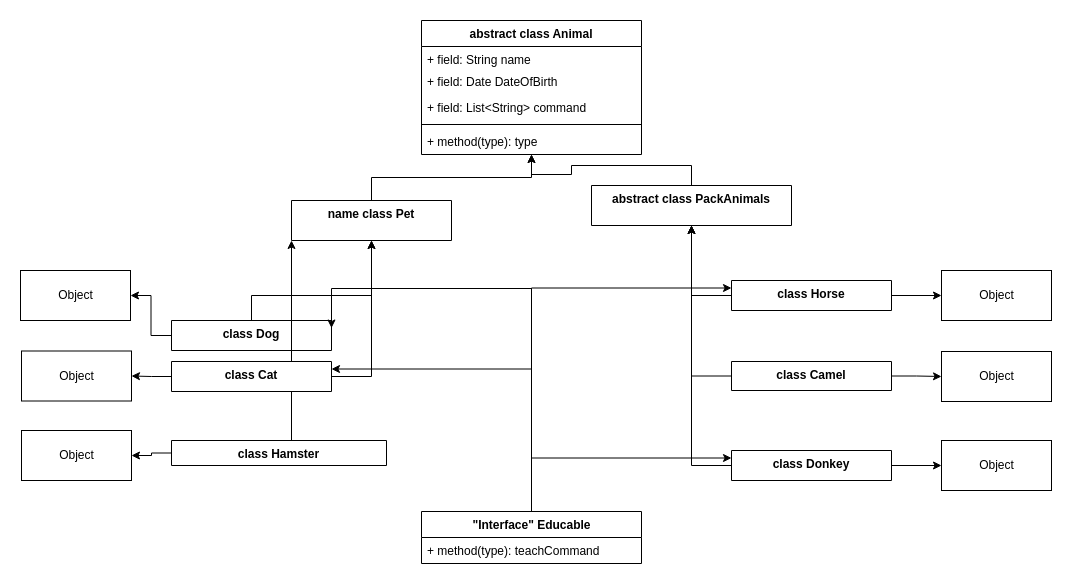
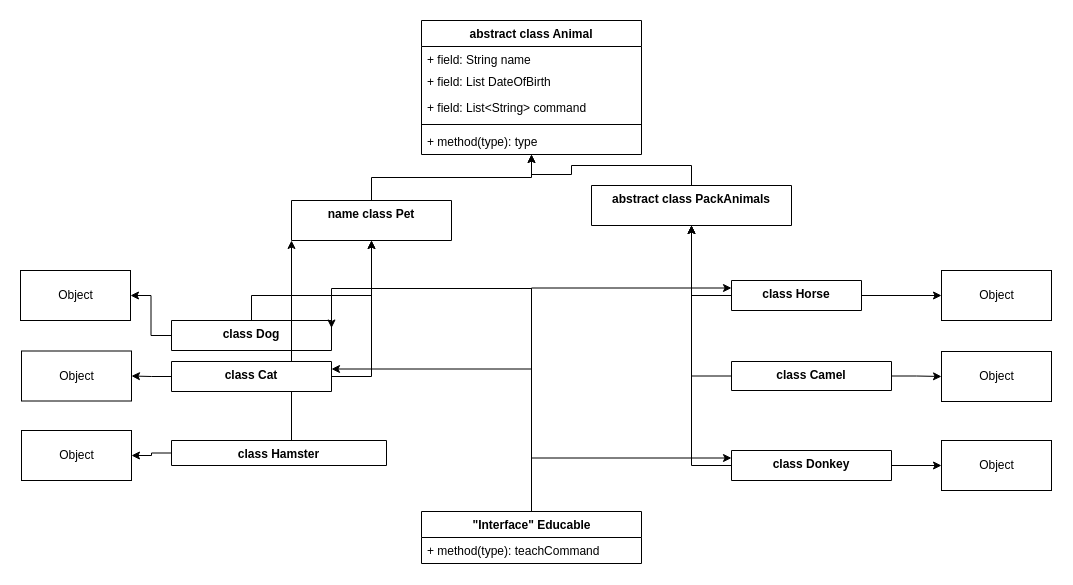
  <mxCell id="0" />
  <mxCell id="1" parent="0" />
  <mxCell id="2" value="abstract class Animal" style="swimlane;fontStyle=1;align=center;verticalAlign=top;childLayout=stackLayout;horizontal=1;startSize=26;horizontalStack=0;resizeParent=1;resizeParentMax=0;resizeLast=0;collapsible=1;marginBottom=0;strokeColor=default;movable=1;resizable=1;rotatable=1;deletable=1;editable=1;connectable=1;" parent="1" vertex="1"><mxGeometry x="421" y="20" width="220" height="134" as="geometry"><mxRectangle x="320" y="120" width="120" height="40" as="alternateBounds" /></mxGeometry></mxCell>
  <mxCell id="3" value="+ field: String name" style="text;strokeColor=none;fillColor=none;align=left;verticalAlign=top;spacingLeft=4;spacingRight=4;overflow=hidden;rotatable=0;points=[[0,0.5],[1,0.5]];portConstraint=eastwest;" parent="2" vertex="1"><mxGeometry y="26" width="220" height="22" as="geometry" /></mxCell>
- <mxCell id="4" value="+ field: Date DateOfBirth" style="text;strokeColor=none;fillColor=none;align=left;verticalAlign=top;spacingLeft=4;spacingRight=4;overflow=hidden;rotatable=0;points=[[0,0.5],[1,0.5]];portConstraint=eastwest;" parent="2" vertex="1"><mxGeometry y="48" width="220" height="26" as="geometry" /></mxCell>
+ <mxCell id="4" value="+ field: List DateOfBirth" style="text;strokeColor=none;fillColor=none;align=left;verticalAlign=top;spacingLeft=4;spacingRight=4;overflow=hidden;rotatable=0;points=[[0,0.5],[1,0.5]];portConstraint=eastwest;" parent="2" vertex="1"><mxGeometry y="48" width="220" height="26" as="geometry" /></mxCell>
  <mxCell id="5" value="+ field: List&lt;String&gt; command" style="text;strokeColor=none;fillColor=none;align=left;verticalAlign=top;spacingLeft=4;spacingRight=4;overflow=hidden;rotatable=0;points=[[0,0.5],[1,0.5]];portConstraint=eastwest;" vertex="1" parent="2"><mxGeometry y="74" width="220" height="26" as="geometry" /></mxCell>
  <mxCell id="6" value="" style="line;strokeWidth=1;fillColor=none;align=left;verticalAlign=middle;spacingTop=-1;spacingLeft=3;spacingRight=3;rotatable=0;labelPosition=right;points=[];portConstraint=eastwest;strokeColor=inherit;" parent="2" vertex="1"><mxGeometry y="100" width="220" height="8" as="geometry" /></mxCell>
  <mxCell id="7" value="+ method(type): type" style="text;strokeColor=none;fillColor=none;align=left;verticalAlign=top;spacingLeft=4;spacingRight=4;overflow=hidden;rotatable=0;points=[[0,0.5],[1,0.5]];portConstraint=eastwest;" parent="2" vertex="1"><mxGeometry y="108" width="220" height="26" as="geometry" /></mxCell>
  <mxCell id="8" style="edgeStyle=orthogonalEdgeStyle;rounded=0;orthogonalLoop=1;jettySize=auto;html=1;" parent="1" source="9" target="2" edge="1"><mxGeometry relative="1" as="geometry" /></mxCell>
  <mxCell id="9" value="name class Pet&#10;" style="swimlane;fontStyle=1;align=center;verticalAlign=top;childLayout=stackLayout;horizontal=1;startSize=50;horizontalStack=0;resizeParent=1;resizeParentMax=0;resizeLast=0;collapsible=1;marginBottom=0;" parent="1" vertex="1"><mxGeometry x="291" y="200" width="160" height="40" as="geometry" /></mxCell>
  <mxCell id="10" style="edgeStyle=orthogonalEdgeStyle;rounded=0;orthogonalLoop=1;jettySize=auto;html=1;" parent="1" source="11" target="2" edge="1"><mxGeometry relative="1" as="geometry" /></mxCell>
  <mxCell id="11" value="abstract class PackAnimals" style="swimlane;fontStyle=1;align=center;verticalAlign=top;childLayout=stackLayout;horizontal=1;startSize=40;horizontalStack=0;resizeParent=1;resizeParentMax=0;resizeLast=0;collapsible=1;marginBottom=0;" parent="1" vertex="1"><mxGeometry x="591" y="185" width="200" height="40" as="geometry" /></mxCell>
  <mxCell id="12" style="edgeStyle=orthogonalEdgeStyle;rounded=0;orthogonalLoop=1;jettySize=auto;html=1;fontFamily=Helvetica;fontSize=12;fontColor=default;" edge="1" parent="1" source="14" target="9"><mxGeometry relative="1" as="geometry"><Array as="points"><mxPoint x="371" y="295" /></Array></mxGeometry></mxCell>
  <mxCell id="13" value="" style="edgeStyle=orthogonalEdgeStyle;rounded=0;orthogonalLoop=1;jettySize=auto;html=1;fontFamily=Helvetica;fontSize=12;fontColor=default;" edge="1" parent="1" source="14" target="27"><mxGeometry relative="1" as="geometry" /></mxCell>
  <mxCell id="14" value="class Dog" style="swimlane;fontStyle=1;align=center;verticalAlign=top;childLayout=stackLayout;horizontal=1;startSize=34;horizontalStack=0;resizeParent=1;resizeParentMax=0;resizeLast=0;collapsible=1;marginBottom=0;" parent="1" vertex="1"><mxGeometry x="171" y="320" width="160" height="30" as="geometry" /></mxCell>
  <mxCell id="15" style="edgeStyle=orthogonalEdgeStyle;rounded=0;orthogonalLoop=1;jettySize=auto;html=1;fontFamily=Helvetica;fontSize=12;fontColor=default;" edge="1" parent="1" source="17" target="9"><mxGeometry relative="1" as="geometry"><Array as="points"><mxPoint x="371" y="455" /></Array></mxGeometry></mxCell>
  <mxCell id="16" value="" style="edgeStyle=orthogonalEdgeStyle;rounded=0;orthogonalLoop=1;jettySize=auto;html=1;fontFamily=Helvetica;fontSize=12;fontColor=default;" edge="1" parent="1" source="17" target="29"><mxGeometry relative="1" as="geometry" /></mxCell>
  <mxCell id="17" value="class Hamster" style="swimlane;fontStyle=1;align=center;verticalAlign=top;childLayout=stackLayout;horizontal=1;startSize=30;horizontalStack=0;resizeParent=1;resizeParentMax=0;resizeLast=0;collapsible=1;marginBottom=0;" parent="1" vertex="1"><mxGeometry x="171" y="440" width="215" height="25" as="geometry" /></mxCell>
  <mxCell id="18" value="" style="edgeStyle=orthogonalEdgeStyle;rounded=0;orthogonalLoop=1;jettySize=auto;html=1;fontFamily=Helvetica;fontSize=12;fontColor=default;" edge="1" parent="1" source="20" target="30"><mxGeometry relative="1" as="geometry" /></mxCell>
  <mxCell id="19" style="edgeStyle=orthogonalEdgeStyle;rounded=0;orthogonalLoop=1;jettySize=auto;html=1;fontFamily=Helvetica;fontSize=12;fontColor=default;" edge="1" parent="1" source="20" target="11"><mxGeometry relative="1" as="geometry"><Array as="points"><mxPoint x="691" y="295" /></Array></mxGeometry></mxCell>
- <mxCell id="20" value="class Horse" style="swimlane;fontStyle=1;align=center;verticalAlign=top;childLayout=stackLayout;horizontal=1;startSize=34;horizontalStack=0;resizeParent=1;resizeParentMax=0;resizeLast=0;collapsible=1;marginBottom=0;" parent="1" vertex="1"><mxGeometry x="731" y="280" width="160" height="30" as="geometry" /></mxCell>
+ <mxCell id="20" value="class Horse" style="swimlane;fontStyle=1;align=center;verticalAlign=top;childLayout=stackLayout;horizontal=1;startSize=34;horizontalStack=0;resizeParent=1;resizeParentMax=0;resizeLast=0;collapsible=1;marginBottom=0;" parent="1" vertex="1"><mxGeometry x="731" y="280" width="130" height="30" as="geometry" /></mxCell>
  <mxCell id="21" value="" style="edgeStyle=orthogonalEdgeStyle;rounded=0;orthogonalLoop=1;jettySize=auto;html=1;fontFamily=Helvetica;fontSize=12;fontColor=default;" edge="1" parent="1" source="23" target="31"><mxGeometry relative="1" as="geometry" /></mxCell>
  <mxCell id="22" style="edgeStyle=orthogonalEdgeStyle;rounded=0;orthogonalLoop=1;jettySize=auto;html=1;fontFamily=Helvetica;fontSize=12;fontColor=default;" edge="1" parent="1" source="23" target="11"><mxGeometry relative="1" as="geometry"><Array as="points"><mxPoint x="691" y="376" /></Array></mxGeometry></mxCell>
  <mxCell id="23" value="class Camel" style="swimlane;fontStyle=1;align=center;verticalAlign=top;childLayout=stackLayout;horizontal=1;startSize=49;horizontalStack=0;resizeParent=1;resizeParentMax=0;resizeLast=0;collapsible=1;marginBottom=0;" parent="1" vertex="1"><mxGeometry x="731" y="361" width="160" height="29" as="geometry" /></mxCell>
  <mxCell id="24" value="" style="edgeStyle=orthogonalEdgeStyle;rounded=0;orthogonalLoop=1;jettySize=auto;html=1;fontFamily=Helvetica;fontSize=12;fontColor=default;" edge="1" parent="1" source="26" target="32"><mxGeometry relative="1" as="geometry" /></mxCell>
  <mxCell id="25" style="edgeStyle=orthogonalEdgeStyle;rounded=0;orthogonalLoop=1;jettySize=auto;html=1;fontFamily=Helvetica;fontSize=12;fontColor=default;" edge="1" parent="1" source="26" target="11"><mxGeometry relative="1" as="geometry"><Array as="points"><mxPoint x="691" y="465" /></Array></mxGeometry></mxCell>
  <mxCell id="26" value="class Donkey" style="swimlane;fontStyle=1;align=center;verticalAlign=top;childLayout=stackLayout;horizontal=1;startSize=40;horizontalStack=0;resizeParent=1;resizeParentMax=0;resizeLast=0;collapsible=1;marginBottom=0;" parent="1" vertex="1"><mxGeometry x="731" y="450" width="160" height="30" as="geometry" /></mxCell>
  <mxCell id="27" value="Object" style="html=1;strokeColor=default;" parent="1" vertex="1"><mxGeometry x="20" y="270" width="110" height="50" as="geometry" /></mxCell>
  <mxCell id="28" value="Object" style="html=1;strokeColor=default;" parent="1" vertex="1"><mxGeometry x="21" y="350.5" width="110" height="50" as="geometry" /></mxCell>
  <mxCell id="29" value="Object" style="html=1;strokeColor=default;" parent="1" vertex="1"><mxGeometry x="21" y="430" width="110" height="50" as="geometry" /></mxCell>
  <mxCell id="30" value="Object" style="html=1;strokeColor=default;" parent="1" vertex="1"><mxGeometry x="941" y="270" width="110" height="50" as="geometry" /></mxCell>
  <mxCell id="31" value="Object" style="html=1;strokeColor=default;" parent="1" vertex="1"><mxGeometry x="941" y="351" width="110" height="50" as="geometry" /></mxCell>
  <mxCell id="32" value="Object" style="html=1;strokeColor=default;" parent="1" vertex="1"><mxGeometry x="941" y="440" width="110" height="50" as="geometry" /></mxCell>
  <mxCell id="33" style="edgeStyle=orthogonalEdgeStyle;rounded=0;orthogonalLoop=1;jettySize=auto;html=1;entryX=1;entryY=0.25;entryDx=0;entryDy=0;fontFamily=Helvetica;fontSize=12;fontColor=default;" edge="1" parent="1" source="37" target="41"><mxGeometry relative="1" as="geometry"><Array as="points"><mxPoint x="531" y="368" /></Array></mxGeometry></mxCell>
  <mxCell id="34" style="edgeStyle=orthogonalEdgeStyle;rounded=0;orthogonalLoop=1;jettySize=auto;html=1;entryX=1;entryY=0.25;entryDx=0;entryDy=0;fontFamily=Helvetica;fontSize=12;fontColor=default;" edge="1" parent="1" source="37" target="14"><mxGeometry relative="1" as="geometry"><Array as="points"><mxPoint x="531" y="288" /></Array></mxGeometry></mxCell>
  <mxCell id="35" style="edgeStyle=orthogonalEdgeStyle;rounded=0;orthogonalLoop=1;jettySize=auto;html=1;entryX=0;entryY=0.25;entryDx=0;entryDy=0;fontFamily=Helvetica;fontSize=12;fontColor=default;" edge="1" parent="1" source="37" target="20"><mxGeometry relative="1" as="geometry"><Array as="points"><mxPoint x="531" y="288" /></Array></mxGeometry></mxCell>
  <mxCell id="36" style="edgeStyle=orthogonalEdgeStyle;rounded=0;orthogonalLoop=1;jettySize=auto;html=1;entryX=0;entryY=0.25;entryDx=0;entryDy=0;fontFamily=Helvetica;fontSize=12;fontColor=default;" edge="1" parent="1" source="37" target="26"><mxGeometry relative="1" as="geometry"><Array as="points"><mxPoint x="531" y="458" /></Array></mxGeometry></mxCell>
  <mxCell id="37" value="&quot;Interface&quot; Educable" style="swimlane;fontStyle=1;align=center;verticalAlign=top;childLayout=stackLayout;horizontal=1;startSize=26;horizontalStack=0;resizeParent=1;resizeParentMax=0;resizeLast=0;collapsible=1;marginBottom=0;strokeColor=default;fontFamily=Helvetica;fontSize=12;fontColor=default;fillColor=default;html=1;" vertex="1" parent="1"><mxGeometry x="421" y="511" width="220" height="52" as="geometry" /></mxCell>
  <mxCell id="38" value="+ method(type): tеachCommand" style="text;strokeColor=none;fillColor=none;align=left;verticalAlign=top;spacingLeft=4;spacingRight=4;overflow=hidden;rotatable=0;points=[[0,0.5],[1,0.5]];portConstraint=eastwest;fontFamily=Helvetica;fontSize=12;fontColor=default;html=1;" vertex="1" parent="37"><mxGeometry y="26" width="220" height="26" as="geometry" /></mxCell>
  <mxCell id="39" style="edgeStyle=orthogonalEdgeStyle;rounded=0;orthogonalLoop=1;jettySize=auto;html=1;fontFamily=Helvetica;fontSize=12;fontColor=default;" edge="1" parent="1" source="41" target="9"><mxGeometry relative="1" as="geometry"><Array as="points"><mxPoint x="371" y="376" /></Array></mxGeometry></mxCell>
  <mxCell id="40" value="" style="edgeStyle=orthogonalEdgeStyle;rounded=0;orthogonalLoop=1;jettySize=auto;html=1;fontFamily=Helvetica;fontSize=12;fontColor=default;" edge="1" parent="1" source="41" target="28"><mxGeometry relative="1" as="geometry" /></mxCell>
  <mxCell id="41" value="class Cat" style="swimlane;fontStyle=1;align=center;verticalAlign=top;childLayout=stackLayout;horizontal=1;startSize=34;horizontalStack=0;resizeParent=1;resizeParentMax=0;resizeLast=0;collapsible=1;marginBottom=0;" parent="1" vertex="1"><mxGeometry x="171" y="361" width="160" height="30" as="geometry" /></mxCell>
